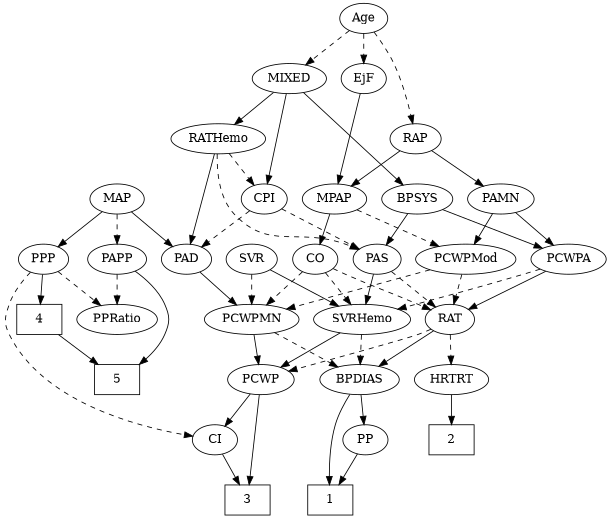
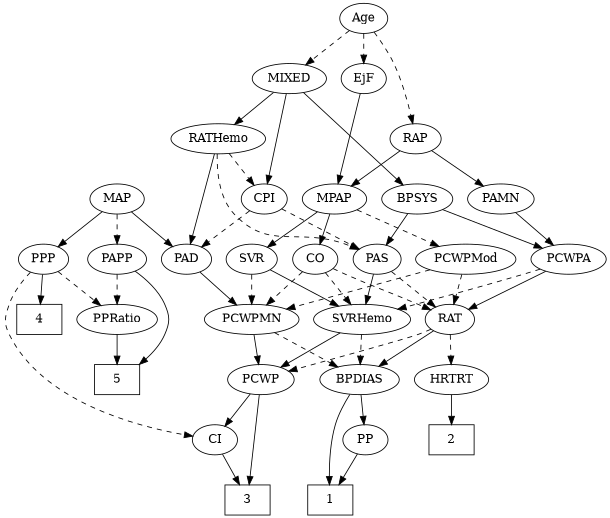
  strict digraph {
    edge [style=solid]
    1 [height=0.5 shape=box width=0.75]
    2 [height=0.5 shape=box width=0.75]
    3 [height=0.5 shape=box width=0.75]
    4 [height=0.5 shape=box width=0.75]
    5 [height=0.5 shape=box width=0.75]
    Age [height=0.5 width=0.75]
    EjF [height=0.5 width=0.75]
    RAP [height=0.5 width=0.77632]
    MIXED [height=0.5 width=1.1193]
    MPAP [height=0.5 width=0.97491]
    PAMN [height=0.5 width=1.011]
    CPI [height=0.5 width=0.75]
    BPSYS [height=0.5 width=1.0471]
    RATHemo [height=0.5 width=1.3721]
    CO [height=0.5 width=0.75]
    SVR [height=0.5 width=0.77632]
    PCWPMod [height=0.5 width=1.4443]
    PAS [height=0.5 width=0.75]
    PAD [height=0.5 width=0.79437]
    PCWPA [height=0.5 width=1.1555]
    PCWPMN [height=0.5 width=1.3902]
    RAT [height=0.5 width=0.75827]
    SVRHemo [height=0.5 width=1.3902]
    BPDIAS [height=0.5 width=1.1735]
    PCWP [height=0.5 width=0.97491]
    HRTRT [height=0.5 width=1.1013]
    MAP [height=0.5 width=0.84854]
    PPP [height=0.5 width=0.75]
    PAPP [height=0.5 width=0.88464]
    PP [height=0.5 width=0.75]
    CI [height=0.5 width=0.75]
    PPRatio [height=0.5 width=1.1013]
    Age -> EjF [style=dashed]
    Age -> RAP [style=dashed]
    Age -> MIXED [style=dashed]
    EjF -> MPAP
    RAP -> MPAP
    RAP -> PAMN
    MIXED -> CPI
    MIXED -> BPSYS
    MIXED -> RATHemo
    MPAP -> CO
+   MPAP -> SVR
    MPAP -> PCWPMod [style=dashed]
-   PAMN -> PCWPMod
    PAMN -> PCWPA
    CPI -> PAS [style=dashed]
    CPI -> PAD [style=dashed]
    BPSYS -> PAS
    BPSYS -> PCWPA
    RATHemo -> CPI [style=dashed]
    RATHemo -> PAS [style=dashed]
    RATHemo -> PAD
    CO -> PCWPMN [style=dashed]
    CO -> RAT [style=dashed]
    CO -> SVRHemo [style=dashed]
    SVR -> PCWPMN [style=dashed]
    SVR -> SVRHemo
    PCWPMod -> PCWPMN [style=dashed]
    PCWPMod -> RAT [style=dashed]
    PAS -> RAT [style=dashed]
    PAS -> SVRHemo
    PAD -> PCWPMN
    PCWPA -> RAT
    PCWPA -> SVRHemo [style=dashed]
    PCWPMN -> BPDIAS [style=dashed]
    PCWPMN -> PCWP
    RAT -> BPDIAS
    RAT -> PCWP [style=dashed]
    RAT -> HRTRT [style=dashed]
    SVRHemo -> BPDIAS [style=dashed]
    SVRHemo -> PCWP
    BPDIAS -> 1
    BPDIAS -> PP
    PCWP -> 3
    PCWP -> CI
    HRTRT -> 2
    MAP -> PAD
    MAP -> PPP
    MAP -> PAPP [style=dashed]
    PPP -> 4
    PPP -> CI [style=dashed]
    PPP -> PPRatio [style=dashed]
    PAPP -> 5
    PAPP -> PPRatio [style=dashed]
    PP -> 1
    CI -> 3
-   4 -> 5
+   PPRatio -> 5
  }
